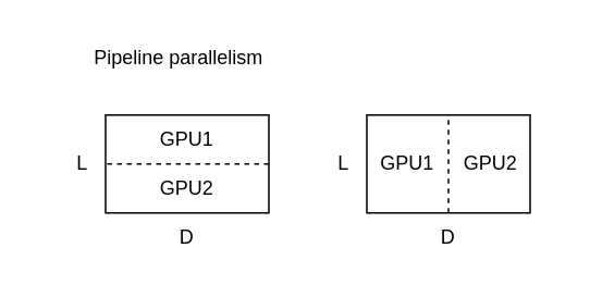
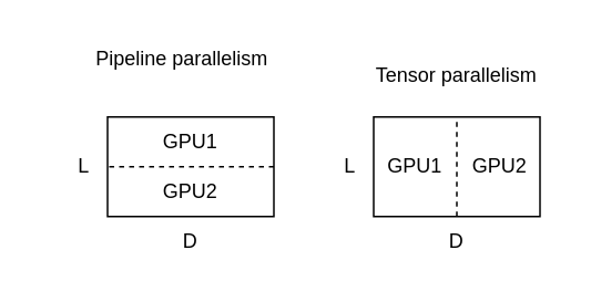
  <mxCell id="0" />
  <mxCell id="1" parent="0" />
  <mxCell id="2" value="" style="rounded=0;whiteSpace=wrap;html=1;" vertex="1" parent="1"><mxGeometry x="64" y="70" width="100" height="60" as="geometry" /></mxCell>
  <mxCell id="3" value="L" style="text;html=1;align=center;verticalAlign=middle;whiteSpace=wrap;rounded=0;" vertex="1" parent="1"><mxGeometry x="20" y="85" width="60" height="30" as="geometry" /></mxCell>
  <mxCell id="4" value="D" style="text;html=1;align=center;verticalAlign=middle;whiteSpace=wrap;rounded=0;" vertex="1" parent="1"><mxGeometry x="84" y="130" width="60" height="30" as="geometry" /></mxCell>
  <mxCell id="5" value="" style="endArrow=none;dashed=1;html=1;entryX=0;entryY=0.5;entryDx=0;entryDy=0;exitX=1;exitY=0.5;exitDx=0;exitDy=0;" edge="1" parent="1" source="2" target="2"><mxGeometry width="50" height="50" relative="1" as="geometry"><mxPoint x="294" y="120" as="sourcePoint" /><mxPoint x="344" y="70" as="targetPoint" /></mxGeometry></mxCell>
  <mxCell id="6" value="Pipeline parallelism" style="text;strokeColor=none;align=center;fillColor=none;html=1;verticalAlign=middle;whiteSpace=wrap;rounded=0;" vertex="1" parent="1"><mxGeometry x="44" y="20" width="130" height="30" as="geometry" /></mxCell>
  <mxCell id="7" value="GPU1" style="text;strokeColor=none;align=center;fillColor=none;html=1;verticalAlign=middle;whiteSpace=wrap;rounded=0;" vertex="1" parent="1"><mxGeometry x="84" y="70" width="60" height="30" as="geometry" /></mxCell>
  <mxCell id="8" value="GPU2" style="text;strokeColor=none;align=center;fillColor=none;html=1;verticalAlign=middle;whiteSpace=wrap;rounded=0;" vertex="1" parent="1"><mxGeometry x="84" y="100" width="60" height="30" as="geometry" /></mxCell>
  <mxCell id="9" value="" style="rounded=0;whiteSpace=wrap;html=1;" vertex="1" parent="1"><mxGeometry x="224" y="70" width="100" height="60" as="geometry" /></mxCell>
  <mxCell id="10" value="L" style="text;html=1;align=center;verticalAlign=middle;whiteSpace=wrap;rounded=0;" vertex="1" parent="1"><mxGeometry x="180" y="85" width="60" height="30" as="geometry" /></mxCell>
  <mxCell id="11" value="D" style="text;html=1;align=center;verticalAlign=middle;whiteSpace=wrap;rounded=0;" vertex="1" parent="1"><mxGeometry x="244" y="130" width="60" height="30" as="geometry" /></mxCell>
  <mxCell id="12" value="" style="endArrow=none;dashed=1;html=1;entryX=0.5;entryY=0;entryDx=0;entryDy=0;exitX=0.5;exitY=1;exitDx=0;exitDy=0;" edge="1" parent="1" source="9" target="9"><mxGeometry width="50" height="50" relative="1" as="geometry"><mxPoint x="454" y="120" as="sourcePoint" /><mxPoint x="504" y="70" as="targetPoint" /></mxGeometry></mxCell>
+ <mxCell id="13" value="Tensor parallelism" style="text;strokeColor=none;align=center;fillColor=none;html=1;verticalAlign=middle;whiteSpace=wrap;rounded=0;" vertex="1" parent="1"><mxGeometry x="209" y="30" width="130" height="30" as="geometry" /></mxCell>
  <mxCell id="14" value="GPU1" style="text;strokeColor=none;align=center;fillColor=none;html=1;verticalAlign=middle;whiteSpace=wrap;rounded=0;" vertex="1" parent="1"><mxGeometry x="219" y="85" width="60" height="30" as="geometry" /></mxCell>
  <mxCell id="15" value="GPU2" style="text;strokeColor=none;align=center;fillColor=none;html=1;verticalAlign=middle;whiteSpace=wrap;rounded=0;" vertex="1" parent="1"><mxGeometry x="270" y="85" width="60" height="30" as="geometry" /></mxCell>
